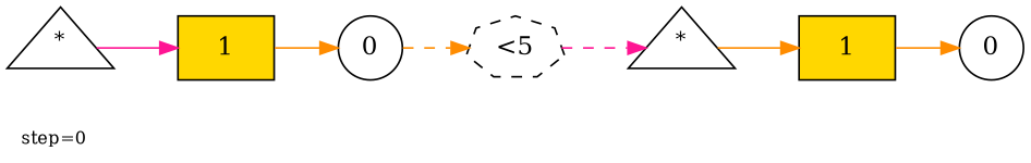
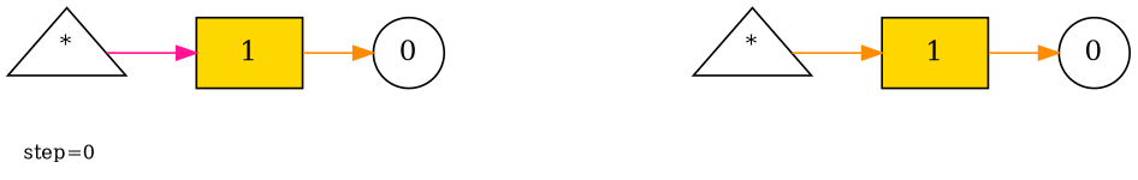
  digraph {
    fontsize=10
    label="step=0"
    labeljust=left
    labelloc=bottom
    rankdir=LR
    node [color=black labelfontcolor=black peripheries=1 shape=triangle]
    edge [color=darkorange]
    n1 [label=<<SUP>*</SUP>>]
    n2 [label=1 shape=box style=filled fillcolor=gold labelfontcolor=""]
    n3 [label=<<SUP>*</SUP>>]
    n4 [label=1 shape=box style=filled fillcolor=gold labelfontcolor=""]
    n5 [label=<0> shape=circle]
-   n6 [label=<&lt;5> shape=septagon style=dashed labelfontcolor=""]
    n7 [label=<0> shape=circle]
    n1 -> n2
    n2 -> n7
    n3 -> n4 [color=deeppink]
    n4 -> n5
-   n5 -> n6 [style=dashed]
-   n6 -> n1 [color=deeppink style=dashed]
  }
